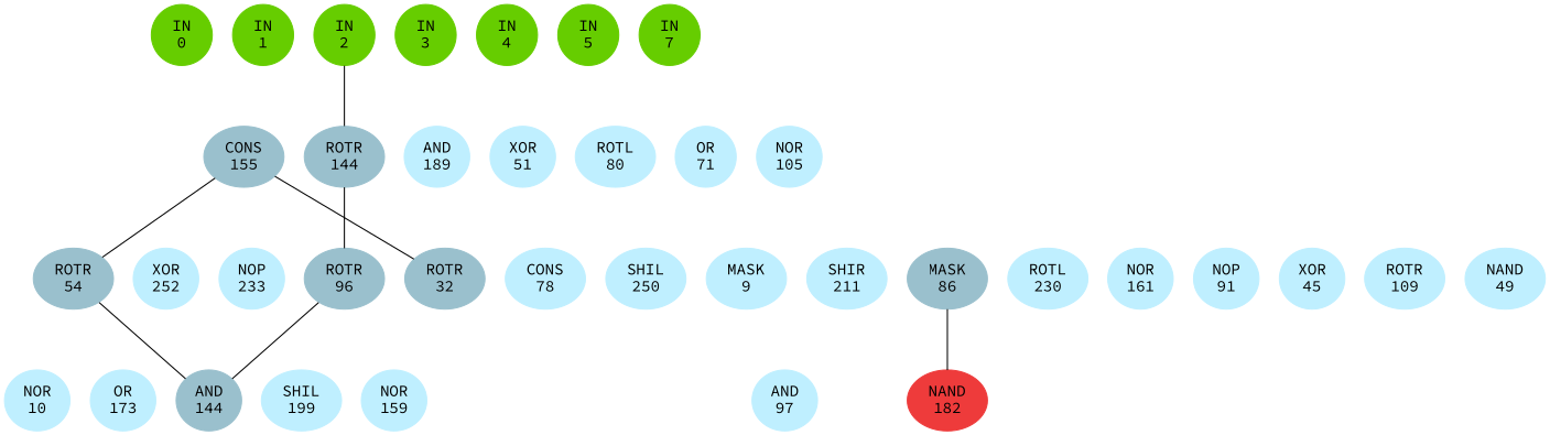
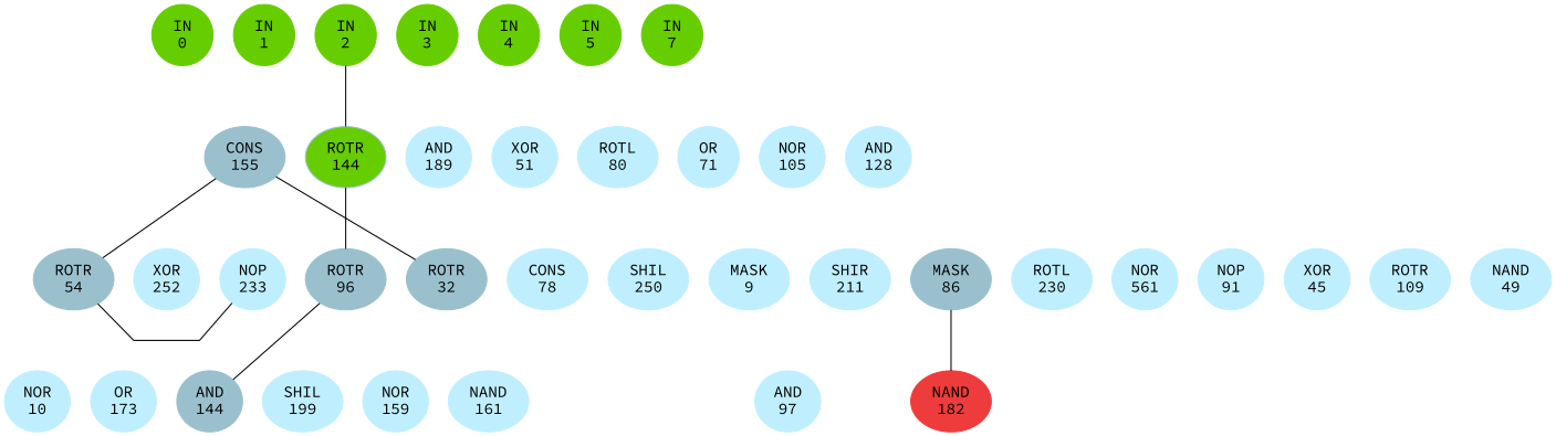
  graph {
    fontname="Source Code Pro"
    ordering=out
    rankdir=BT
    ranksep=0.75
    splines=polyline
    node [color=lightblue1 fontname="Source Code Pro" style=filled]
    edge [fontname="Source Code Pro" style=invis]
    n1 [color=chartreuse3 label="IN\n0"]
    n2 [color=chartreuse3 label="IN\n1"]
    n3 [color=chartreuse3 label="IN\n2"]
    n4 [color=chartreuse3 label="IN\n3"]
    n5 [color=chartreuse3 label="IN\n4"]
    n6 [color=chartreuse3 label="IN\n5"]
    n7 [color=chartreuse3 label="IN\n7"]
    n8 [color=lightblue3 label="CONS\n155"]
-   n9 [color=lightblue3 label="ROTR\n144"]
+   n9 [color=lightblue3 label="ROTR\n144" fillcolor=chartreuse3]
    n10 [label="AND\n189"]
    n11 [label="XOR\n51"]
    n12 [label="ROTL\n80"]
    n13 [label="OR\n71"]
    n14 [label="NOR\n105"]
+   n15 [label="AND\n128"]
    n16 [color=lightblue3 label="ROTR\n54"]
    n17 [label="XOR\n252"]
    n18 [label="NOP\n233"]
    n19 [color=lightblue3 label="ROTR\n96"]
    n20 [color=lightblue3 label="ROTR\n32"]
    n21 [label="CONS\n78"]
    n22 [label="SHIL\n250"]
    n23 [label="MASK\n9"]
    n24 [label="NOR\n10"]
    n25 [label="OR\n173"]
    n26 [color=lightblue3 label="AND\n144"]
    n27 [label="SHIL\n199"]
    n28 [label="NOR\n159"]
+   n29 [label="NAND\n161"]
    n30 [label="AND\n97"]
    n31 [label="SHIR\n211"]
    n32 [color=lightblue3 label="MASK\n86"]
    n33 [label="ROTL\n230"]
-   n34 [label="NOR\n161"]
+   n34 [label="NOR\n561"]
    n35 [label="NOP\n91"]
    n36 [label="XOR\n45"]
    n37 [label="ROTR\n109"]
    n38 [label="NAND\n49"]
    n39 [color=brown2 label="NAND\n182"]
    subgraph sub_1 {
      rank=same
      n1
      n2
      n3
      n4
      n5
      n6
      n7
    }
    subgraph sub_2 {
      rank=same
      n8
      n9
      n10
      n11
      n12
      n13
      n14
+     n15
    }
    subgraph sub_3 {
      rank=same
      n16
      n17
      n18
      n19
      n20
      n21
      n22
      n23
    }
    subgraph sub_4 {
      rank=same
      n24
      n25
      n26
      n27
      n28
+     n29
      n30
    }
    subgraph sub_5 {
      rank=same
      n31
      n32
      n33
      n34
      n35
      n36
      n37
      n38
    }
    subgraph sub_6 {
      rank=same
      n39
    }
    n1 -- n2
    n2 -- n3
    n3 -- n4
    n4 -- n5
    n5 -- n6
    n8 -- n9
    n9 -- n3 [style=solid]
    n9 -- n10
    n10 -- n11
    n11 -- n12
    n12 -- n13
    n13 -- n14
+   n14 -- n15
    n16 -- n8 [style=solid]
    n16 -- n17
    n17 -- n18
    n18 -- n19
    n19 -- n9 [style=solid]
    n19 -- n20
    n20 -- n8 [style=solid]
    n20 -- n21
    n21 -- n22
    n22 -- n23
    n24 -- n25
    n25 -- n26
-   n26 -- n16 [style=solid]
+   n18 -- n16 [style=solid]
    n26 -- n19 [style=solid]
    n26 -- n27
    n27 -- n28
+   n28 -- n29
    n31 -- n32
    n32 -- n33
    n33 -- n34
    n34 -- n35
    n35 -- n36
    n36 -- n37
    n37 -- n38
    n39 -- n32 [style=solid]
    n39 -- n39
  }
